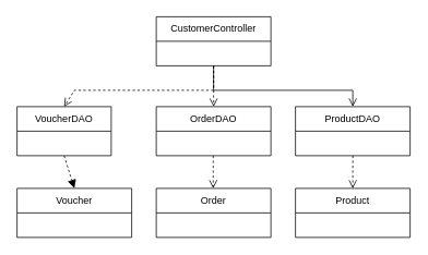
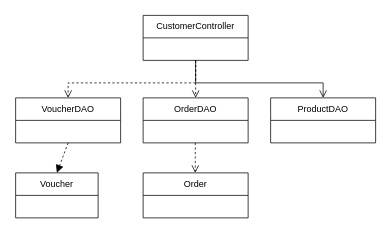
  <mxCell id="0" />
  <mxCell id="1" parent="0" />
  <mxCell id="2" value="CustomerController" style="swimlane;fontStyle=0;childLayout=stackLayout;horizontal=1;startSize=30;horizontalStack=0;resizeParent=1;resizeParentMax=0;resizeLast=0;collapsible=1;marginBottom=0;whiteSpace=wrap;html=1;" parent="1" vertex="1"><mxGeometry x="190" y="20" width="140" height="60" as="geometry" /></mxCell>
  <mxCell id="3" value="OrderDAO" style="swimlane;fontStyle=0;childLayout=stackLayout;horizontal=1;startSize=30;horizontalStack=0;resizeParent=1;resizeParentMax=0;resizeLast=0;collapsible=1;marginBottom=0;whiteSpace=wrap;html=1;" vertex="1" parent="1"><mxGeometry x="190" y="130" width="140" height="60" as="geometry" /></mxCell>
- <mxCell id="4" value="VoucherDAO" style="swimlane;fontStyle=0;childLayout=stackLayout;horizontal=1;startSize=30;horizontalStack=0;resizeParent=1;resizeParentMax=0;resizeLast=0;collapsible=1;marginBottom=0;whiteSpace=wrap;html=1;" vertex="1" parent="1"><mxGeometry x="20" y="130" width="115" height="60" as="geometry" /></mxCell>
+ <mxCell id="4" value="VoucherDAO" style="swimlane;fontStyle=0;childLayout=stackLayout;horizontal=1;startSize=30;horizontalStack=0;resizeParent=1;resizeParentMax=0;resizeLast=0;collapsible=1;marginBottom=0;whiteSpace=wrap;html=1;" vertex="1" parent="1"><mxGeometry x="20" y="130" width="140" height="60" as="geometry" /></mxCell>
  <mxCell id="5" value="ProductDAO" style="swimlane;fontStyle=0;childLayout=stackLayout;horizontal=1;startSize=30;horizontalStack=0;resizeParent=1;resizeParentMax=0;resizeLast=0;collapsible=1;marginBottom=0;whiteSpace=wrap;html=1;" vertex="1" parent="1"><mxGeometry x="360" y="130" width="140" height="60" as="geometry" /></mxCell>
- <mxCell id="6" value="Voucher" style="swimlane;fontStyle=0;childLayout=stackLayout;horizontal=1;startSize=30;horizontalStack=0;resizeParent=1;resizeParentMax=0;resizeLast=0;collapsible=1;marginBottom=0;whiteSpace=wrap;html=1;" vertex="1" parent="1"><mxGeometry x="20" y="230" width="140" height="60" as="geometry" /></mxCell>
- <mxCell id="7" value="Product" style="swimlane;fontStyle=0;childLayout=stackLayout;horizontal=1;startSize=30;horizontalStack=0;resizeParent=1;resizeParentMax=0;resizeLast=0;collapsible=1;marginBottom=0;whiteSpace=wrap;html=1;" vertex="1" parent="1"><mxGeometry x="360" y="230" width="140" height="60" as="geometry" /></mxCell>
+ <mxCell id="6" value="Voucher" style="swimlane;fontStyle=0;childLayout=stackLayout;horizontal=1;startSize=30;horizontalStack=0;resizeParent=1;resizeParentMax=0;resizeLast=0;collapsible=1;marginBottom=0;whiteSpace=wrap;html=1;" vertex="1" parent="1"><mxGeometry x="20" y="230" width="110" height="60" as="geometry" /></mxCell>
  <mxCell id="8" value="Order" style="swimlane;fontStyle=0;childLayout=stackLayout;horizontal=1;startSize=30;horizontalStack=0;resizeParent=1;resizeParentMax=0;resizeLast=0;collapsible=1;marginBottom=0;whiteSpace=wrap;html=1;" vertex="1" parent="1"><mxGeometry x="190" y="230" width="140" height="60" as="geometry" /></mxCell>
  <mxCell id="9" value="" style="html=1;verticalAlign=bottom;endArrow=open;dashed=1;endSize=8;curved=0;rounded=0;entryX=0.5;entryY=0;entryDx=0;entryDy=0;" edge="1" parent="1" target="4"><mxGeometry relative="1" as="geometry"><mxPoint x="260" y="80" as="sourcePoint" /><mxPoint x="80" y="140" as="targetPoint" /><Array as="points"><mxPoint x="260" y="110" /><mxPoint x="90" y="110" /></Array></mxGeometry></mxCell>
  <mxCell id="10" value="" style="html=1;verticalAlign=bottom;endArrow=open;dashed=1;endSize=8;curved=0;rounded=0;entryX=0.5;entryY=0;entryDx=0;entryDy=0;" edge="1" parent="1" target="3"><mxGeometry relative="1" as="geometry"><mxPoint x="260" y="80" as="sourcePoint" /><mxPoint x="-120" y="140" as="targetPoint" /><Array as="points"><mxPoint x="260" y="110" /></Array></mxGeometry></mxCell>
  <mxCell id="11" value="" style="html=1;verticalAlign=bottom;endArrow=open;dashed=0;endSize=8;curved=0;rounded=0;entryX=0.5;entryY=0;entryDx=0;entryDy=0;exitX=0.5;exitY=1;exitDx=0;exitDy=0;" edge="1" parent="1" source="2" target="5"><mxGeometry relative="1" as="geometry"><mxPoint x="270" y="90" as="sourcePoint" /><mxPoint x="470" y="140" as="targetPoint" /><Array as="points"><mxPoint x="260" y="110" /><mxPoint x="430" y="110" /></Array></mxGeometry></mxCell>
  <mxCell id="12" value="" style="html=1;verticalAlign=bottom;endArrow=block;dashed=1;endSize=8;curved=0;rounded=0;entryX=0.5;entryY=0;entryDx=0;entryDy=0;exitX=0.5;exitY=1;exitDx=0;exitDy=0;" edge="1" parent="1" source="4" target="6"><mxGeometry relative="1" as="geometry"><mxPoint x="270" y="90" as="sourcePoint" /><mxPoint x="-120" y="140" as="targetPoint" /><Array as="points" /></mxGeometry></mxCell>
- <mxCell id="13" value="" style="html=1;verticalAlign=bottom;endArrow=open;dashed=1;endSize=8;curved=0;rounded=0;exitX=0.5;exitY=1;exitDx=0;exitDy=0;" edge="1" parent="1" source="5" target="7"><mxGeometry relative="1" as="geometry"><mxPoint x="449.55" y="190" as="sourcePoint" /><mxPoint x="449.55" y="230" as="targetPoint" /><Array as="points" /></mxGeometry></mxCell>
  <mxCell id="14" value="" style="html=1;verticalAlign=bottom;endArrow=open;dashed=1;endSize=8;curved=0;rounded=0;entryX=0.5;entryY=0;entryDx=0;entryDy=0;" edge="1" parent="1"><mxGeometry relative="1" as="geometry"><mxPoint x="259.55" y="190" as="sourcePoint" /><mxPoint x="259.55" y="230" as="targetPoint" /><Array as="points"><mxPoint x="259.55" y="210" /></Array></mxGeometry></mxCell>
